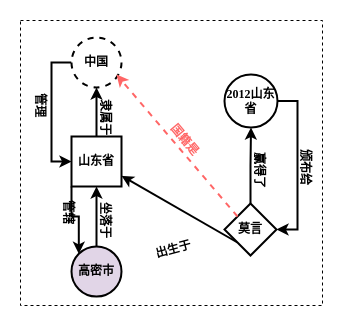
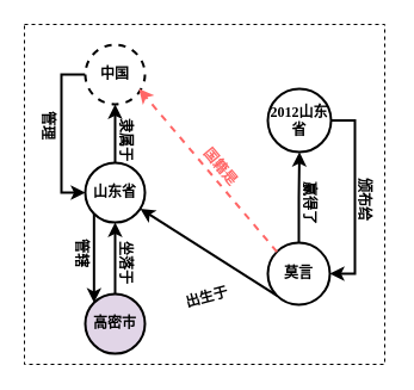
  <mxCell id="0" />
  <mxCell id="1" parent="0" />
  <mxCell id="2" value="" style="rounded=0;whiteSpace=wrap;html=1;dashed=1;" vertex="1" parent="1"><mxGeometry x="20" y="20" width="302" height="285" as="geometry" /></mxCell>
  <mxCell id="3" style="edgeStyle=orthogonalEdgeStyle;rounded=0;orthogonalLoop=1;jettySize=auto;html=1;exitX=0;exitY=0.5;exitDx=0;exitDy=0;entryX=0;entryY=0.5;entryDx=0;entryDy=0;strokeWidth=2;fontFamily=Times New Roman;fontStyle=1" edge="1" parent="1" source="4" target="7"><mxGeometry relative="1" as="geometry" /></mxCell>
  <mxCell id="4" value="中国" style="ellipse;whiteSpace=wrap;html=1;aspect=fixed;strokeWidth=2;fontFamily=Times New Roman;fontStyle=1;dashed=1;" vertex="1" parent="1"><mxGeometry x="71" y="37" width="50" height="50" as="geometry" /></mxCell>
  <mxCell id="5" style="edgeStyle=orthogonalEdgeStyle;rounded=0;orthogonalLoop=1;jettySize=auto;html=1;exitX=0.5;exitY=0;exitDx=0;exitDy=0;entryX=0.5;entryY=1;entryDx=0;entryDy=0;strokeWidth=2;fontFamily=Times New Roman;fontStyle=1" edge="1" parent="1" source="7" target="4"><mxGeometry relative="1" as="geometry" /></mxCell>
  <mxCell id="6" style="edgeStyle=orthogonalEdgeStyle;rounded=0;orthogonalLoop=1;jettySize=auto;html=1;exitX=0;exitY=1;exitDx=0;exitDy=0;entryX=0;entryY=0;entryDx=0;entryDy=0;strokeWidth=2;fontFamily=Times New Roman;fontStyle=1" edge="1" parent="1" source="7" target="9"><mxGeometry relative="1" as="geometry" /></mxCell>
- <mxCell id="7" value="山东省" style="whiteSpace=wrap;html=1;aspect=fixed;strokeWidth=2;fontFamily=Times New Roman;fontStyle=1;rounded=0;" vertex="1" parent="1"><mxGeometry x="71" y="136" width="50" height="50" as="geometry" /></mxCell>
+ <mxCell id="7" value="山东省" style="ellipse;whiteSpace=wrap;html=1;aspect=fixed;strokeWidth=2;fontFamily=Times New Roman;fontStyle=1" vertex="1" parent="1"><mxGeometry x="71" y="136" width="50" height="50" as="geometry" /></mxCell>
  <mxCell id="8" style="edgeStyle=orthogonalEdgeStyle;rounded=0;orthogonalLoop=1;jettySize=auto;html=1;exitX=0.5;exitY=0;exitDx=0;exitDy=0;strokeWidth=2;fontFamily=Times New Roman;fontStyle=1" edge="1" parent="1" source="9" target="7"><mxGeometry relative="1" as="geometry"><Array as="points"><mxPoint x="96" y="219" /><mxPoint x="96" y="219" /></Array></mxGeometry></mxCell>
  <mxCell id="9" value="高密市" style="ellipse;whiteSpace=wrap;html=1;aspect=fixed;strokeWidth=2;fontFamily=Times New Roman;fontStyle=1;fillColor=#e1d5e7;" vertex="1" parent="1"><mxGeometry x="71" y="246" width="50" height="50" as="geometry" /></mxCell>
  <mxCell id="10" style="rounded=0;orthogonalLoop=1;jettySize=auto;html=1;exitX=0;exitY=1;exitDx=0;exitDy=0;strokeWidth=2;fontFamily=Times New Roman;fontStyle=1;" edge="1" parent="1" source="12" target="7"><mxGeometry relative="1" as="geometry" /></mxCell>
  <mxCell id="11" style="edgeStyle=orthogonalEdgeStyle;rounded=0;orthogonalLoop=1;jettySize=auto;html=1;exitX=0.5;exitY=0;exitDx=0;exitDy=0;strokeWidth=2;fontFamily=Times New Roman;fontStyle=1" edge="1" parent="1" source="12" target="14"><mxGeometry relative="1" as="geometry" /></mxCell>
- <mxCell id="12" value="莫言" style="rhombus;whiteSpace=wrap;html=1;aspect=fixed;strokeWidth=2;fontFamily=Times New Roman;fontStyle=1;" vertex="1" parent="1"><mxGeometry x="224" y="203" width="52" height="52" as="geometry" /></mxCell>
+ <mxCell id="12" value="莫言" style="ellipse;whiteSpace=wrap;html=1;aspect=fixed;strokeWidth=2;fontFamily=Times New Roman;fontStyle=1" vertex="1" parent="1"><mxGeometry x="224" y="203" width="52" height="52" as="geometry" /></mxCell>
  <mxCell id="13" style="edgeStyle=orthogonalEdgeStyle;rounded=0;orthogonalLoop=1;jettySize=auto;html=1;exitX=1;exitY=0.5;exitDx=0;exitDy=0;entryX=1;entryY=0.5;entryDx=0;entryDy=0;strokeWidth=2;fontFamily=Times New Roman;fontStyle=1" edge="1" parent="1" source="14" target="12"><mxGeometry relative="1" as="geometry" /></mxCell>
  <mxCell id="14" value="2012山东省" style="ellipse;whiteSpace=wrap;html=1;aspect=fixed;strokeWidth=2;fontFamily=Times New Roman;fontStyle=1" vertex="1" parent="1"><mxGeometry x="224" y="74" width="53" height="53" as="geometry" /></mxCell>
  <mxCell id="15" value="" style="rounded=0;orthogonalLoop=1;jettySize=auto;html=1;exitX=0;exitY=0;exitDx=0;exitDy=0;entryX=0.9;entryY=0.74;entryDx=0;entryDy=0;entryPerimeter=0;strokeWidth=2;strokeColor=#FF6666;fontFamily=Times New Roman;fontStyle=1;dashed=1;" edge="1" parent="1" source="12" target="4"><mxGeometry relative="1" as="geometry" /></mxCell>
  <mxCell id="16" value="&lt;span&gt;国籍是&lt;/span&gt;" style="text;html=1;align=center;verticalAlign=middle;whiteSpace=wrap;rounded=0;rotation=50;fontColor=#FF6666;fontFamily=Times New Roman;fontStyle=1" vertex="1" parent="1"><mxGeometry x="157" y="133" width="56" height="13" as="geometry" /></mxCell>
  <mxCell id="17" value="赢得了" style="text;html=1;align=center;verticalAlign=middle;whiteSpace=wrap;rounded=0;rotation=90;fontFamily=Times New Roman;fontStyle=1" vertex="1" parent="1"><mxGeometry x="239" y="161" width="40" height="19" as="geometry" /></mxCell>
  <mxCell id="18" value="颁布给" style="text;html=1;align=center;verticalAlign=middle;whiteSpace=wrap;rounded=0;rotation=90;fontFamily=Times New Roman;fontStyle=1" vertex="1" parent="1"><mxGeometry x="285" y="158" width="40" height="19" as="geometry" /></mxCell>
  <mxCell id="19" value="出生于" style="text;html=1;align=center;verticalAlign=middle;whiteSpace=wrap;rounded=0;rotation=-15;fontFamily=Times New Roman;fontStyle=1" vertex="1" parent="1"><mxGeometry x="153" y="239" width="40" height="19" as="geometry" /></mxCell>
  <mxCell id="20" value="坐落于" style="text;html=1;align=center;verticalAlign=middle;whiteSpace=wrap;rounded=0;rotation=90;fontFamily=Times New Roman;fontStyle=1" vertex="1" parent="1"><mxGeometry x="85" y="211" width="40" height="19" as="geometry" /></mxCell>
  <mxCell id="21" value="管辖" style="text;html=1;align=center;verticalAlign=middle;whiteSpace=wrap;rounded=0;rotation=90;fontFamily=Times New Roman;fontStyle=1" vertex="1" parent="1"><mxGeometry x="48" y="203" width="40" height="19" as="geometry" /></mxCell>
  <mxCell id="22" value="隶属于" style="text;html=1;align=center;verticalAlign=middle;whiteSpace=wrap;rounded=0;rotation=90;fontFamily=Times New Roman;fontStyle=1" vertex="1" parent="1"><mxGeometry x="85" y="108" width="40" height="19" as="geometry" /></mxCell>
  <mxCell id="23" value="管理" style="text;html=1;align=center;verticalAlign=middle;whiteSpace=wrap;rounded=0;rotation=90;fontFamily=Times New Roman;fontStyle=1" vertex="1" parent="1"><mxGeometry x="20" y="96" width="40" height="19" as="geometry" /></mxCell>
